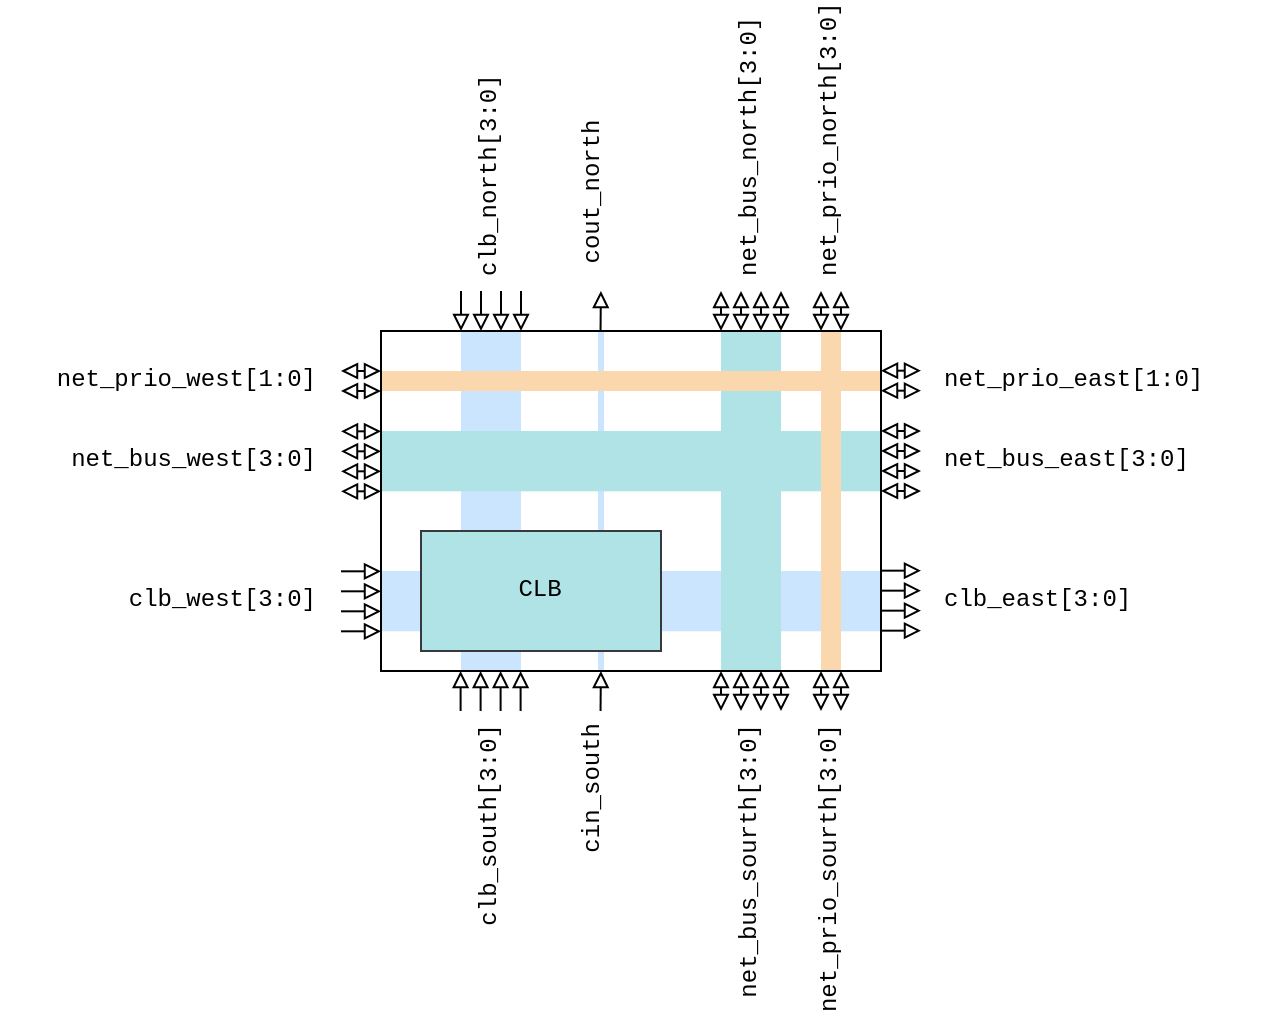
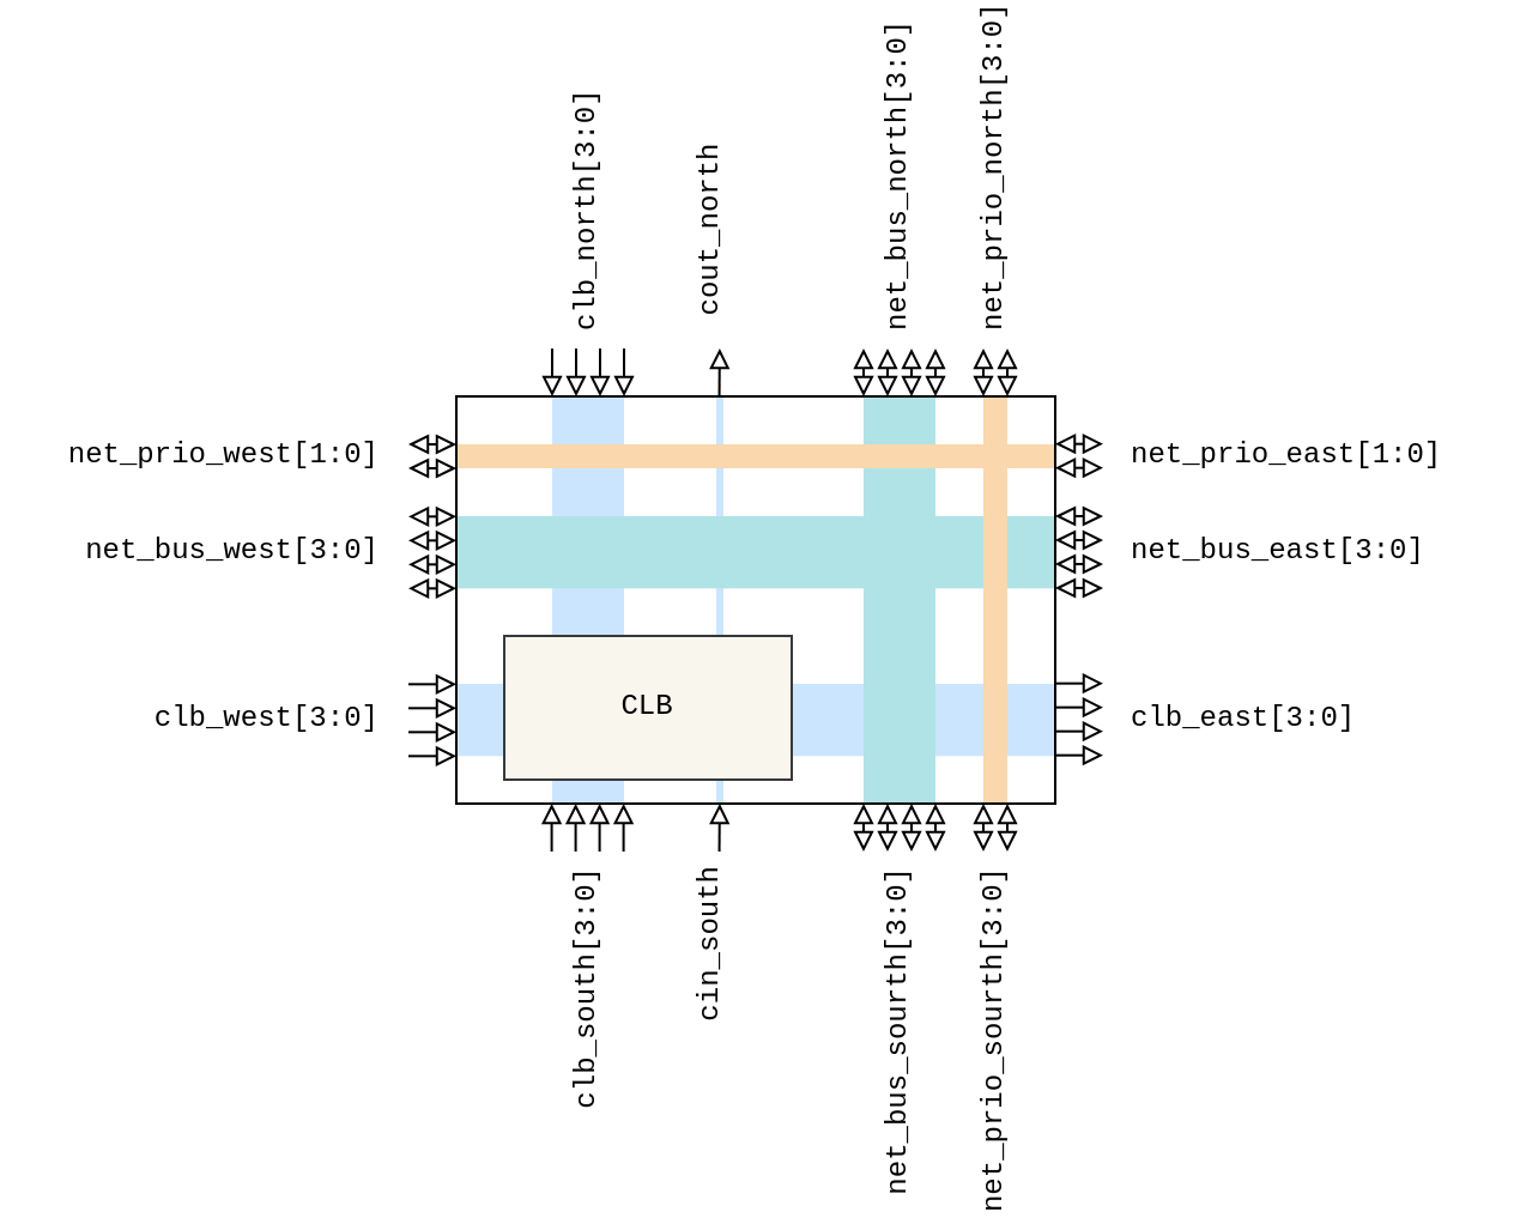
  <mxCell id="0" />
  <mxCell id="1" parent="0" />
  <mxCell id="2" value="" style="endArrow=none;html=1;rounded=0;fontFamily=Courier New;fillColor=#cce5ff;strokeColor=#CCE5FF;strokeWidth=3;" parent="1" edge="1"><mxGeometry width="50" height="50" relative="1" as="geometry"><mxPoint x="300" y="295" as="sourcePoint" /><mxPoint x="300" y="125" as="targetPoint" /></mxGeometry></mxCell>
  <mxCell id="3" value="" style="rounded=0;whiteSpace=wrap;html=1;fontFamily=Courier New;fillColor=#cce5ff;strokeColor=none;" parent="1" vertex="1"><mxGeometry x="190" y="245" width="250" height="30.16" as="geometry" /></mxCell>
  <mxCell id="4" value="" style="rounded=0;whiteSpace=wrap;html=1;fontFamily=Courier New;fillColor=#cce5ff;strokeColor=none;" parent="1" vertex="1"><mxGeometry x="230" y="125" width="30" height="170" as="geometry" /></mxCell>
  <mxCell id="5" value="" style="endArrow=block;html=1;rounded=0;endFill=0;" parent="1" edge="1"><mxGeometry width="50" height="50" relative="1" as="geometry"><mxPoint x="299.77" y="125" as="sourcePoint" /><mxPoint x="299.94" y="105" as="targetPoint" /></mxGeometry></mxCell>
  <mxCell id="6" value="&lt;span style=&quot;&quot;&gt;cout_north&lt;/span&gt;" style="rounded=0;whiteSpace=wrap;html=1;fontFamily=Courier New;align=left;fillColor=none;strokeColor=none;rotation=270;" parent="1" vertex="1"><mxGeometry x="251.5" y="36.5" width="90" height="25.5" as="geometry" /></mxCell>
  <mxCell id="7" value="" style="endArrow=block;html=1;rounded=0;endFill=0;" parent="1" edge="1"><mxGeometry width="50" height="50" relative="1" as="geometry"><mxPoint x="230" y="105" as="sourcePoint" /><mxPoint x="230" y="125" as="targetPoint" /></mxGeometry></mxCell>
  <mxCell id="8" value="" style="endArrow=block;html=1;rounded=0;endFill=0;" parent="1" edge="1"><mxGeometry width="50" height="50" relative="1" as="geometry"><mxPoint x="240" y="105" as="sourcePoint" /><mxPoint x="240" y="125" as="targetPoint" /></mxGeometry></mxCell>
  <mxCell id="9" value="" style="endArrow=block;html=1;rounded=0;endFill=0;" parent="1" edge="1"><mxGeometry width="50" height="50" relative="1" as="geometry"><mxPoint x="250" y="105" as="sourcePoint" /><mxPoint x="250" y="125" as="targetPoint" /></mxGeometry></mxCell>
  <mxCell id="10" value="" style="endArrow=block;html=1;rounded=0;endFill=0;" parent="1" edge="1"><mxGeometry width="50" height="50" relative="1" as="geometry"><mxPoint x="260" y="105" as="sourcePoint" /><mxPoint x="260" y="125" as="targetPoint" /></mxGeometry></mxCell>
  <mxCell id="11" value="&lt;span style=&quot;&quot;&gt;clb_north[3:0]&lt;br&gt;&lt;/span&gt;" style="rounded=0;whiteSpace=wrap;html=1;fontFamily=Courier New;align=left;fillColor=none;strokeColor=none;rotation=270;" parent="1" vertex="1"><mxGeometry x="190" y="35" width="110" height="20" as="geometry" /></mxCell>
  <mxCell id="12" value="" style="endArrow=block;html=1;rounded=0;endFill=0;startArrow=block;startFill=0;" parent="1" edge="1"><mxGeometry width="50" height="50" relative="1" as="geometry"><mxPoint x="170" y="145" as="sourcePoint" /><mxPoint x="190" y="145" as="targetPoint" /></mxGeometry></mxCell>
  <mxCell id="13" value="" style="endArrow=block;html=1;rounded=0;endFill=0;startArrow=block;startFill=0;" parent="1" edge="1"><mxGeometry width="50" height="50" relative="1" as="geometry"><mxPoint x="170" y="155" as="sourcePoint" /><mxPoint x="190" y="155" as="targetPoint" /></mxGeometry></mxCell>
  <mxCell id="14" value="&lt;span style=&quot;&quot;&gt;net_prio_west[1:0]&lt;/span&gt;" style="rounded=0;whiteSpace=wrap;html=1;fontFamily=Courier New;align=right;fillColor=none;strokeColor=none;rotation=0;" parent="1" vertex="1"><mxGeometry x="20" y="135" width="140" height="30" as="geometry" /></mxCell>
  <mxCell id="15" value="" style="endArrow=block;html=1;rounded=0;endFill=0;startArrow=block;startFill=0;" parent="1" edge="1"><mxGeometry width="50" height="50" relative="1" as="geometry"><mxPoint x="170" y="175.16" as="sourcePoint" /><mxPoint x="190" y="175.16" as="targetPoint" /></mxGeometry></mxCell>
  <mxCell id="16" value="" style="endArrow=block;html=1;rounded=0;endFill=0;startArrow=block;startFill=0;" parent="1" edge="1"><mxGeometry width="50" height="50" relative="1" as="geometry"><mxPoint x="170" y="185.16" as="sourcePoint" /><mxPoint x="190" y="185.16" as="targetPoint" /></mxGeometry></mxCell>
  <mxCell id="17" value="" style="endArrow=block;html=1;rounded=0;endFill=0;startArrow=block;startFill=0;" parent="1" edge="1"><mxGeometry width="50" height="50" relative="1" as="geometry"><mxPoint x="170" y="195.16" as="sourcePoint" /><mxPoint x="190" y="195.16" as="targetPoint" /></mxGeometry></mxCell>
  <mxCell id="18" value="" style="endArrow=block;html=1;rounded=0;endFill=0;startArrow=block;startFill=0;" parent="1" edge="1"><mxGeometry width="50" height="50" relative="1" as="geometry"><mxPoint x="170" y="205.16" as="sourcePoint" /><mxPoint x="190" y="205.16" as="targetPoint" /></mxGeometry></mxCell>
  <mxCell id="19" value="&lt;span style=&quot;&quot;&gt;net_bus_west[3:0]&lt;/span&gt;" style="rounded=0;whiteSpace=wrap;html=1;fontFamily=Courier New;align=right;fillColor=none;strokeColor=none;rotation=0;" parent="1" vertex="1"><mxGeometry x="20" y="175.16" width="140" height="30" as="geometry" /></mxCell>
  <mxCell id="20" value="" style="endArrow=block;html=1;rounded=0;endFill=0;startArrow=none;startFill=0;" parent="1" edge="1"><mxGeometry width="50" height="50" relative="1" as="geometry"><mxPoint x="170" y="245.16" as="sourcePoint" /><mxPoint x="190" y="245.16" as="targetPoint" /></mxGeometry></mxCell>
  <mxCell id="21" value="" style="endArrow=block;html=1;rounded=0;endFill=0;startArrow=none;startFill=0;" parent="1" edge="1"><mxGeometry width="50" height="50" relative="1" as="geometry"><mxPoint x="170" y="255.16" as="sourcePoint" /><mxPoint x="190" y="255.16" as="targetPoint" /></mxGeometry></mxCell>
  <mxCell id="22" value="" style="endArrow=block;html=1;rounded=0;endFill=0;startArrow=none;startFill=0;" parent="1" edge="1"><mxGeometry width="50" height="50" relative="1" as="geometry"><mxPoint x="170" y="265.16" as="sourcePoint" /><mxPoint x="190" y="265.16" as="targetPoint" /></mxGeometry></mxCell>
  <mxCell id="23" value="" style="endArrow=block;html=1;rounded=0;endFill=0;startArrow=none;startFill=0;" parent="1" edge="1"><mxGeometry width="50" height="50" relative="1" as="geometry"><mxPoint x="170" y="275.16" as="sourcePoint" /><mxPoint x="190" y="275.16" as="targetPoint" /></mxGeometry></mxCell>
  <mxCell id="24" value="&lt;span style=&quot;&quot;&gt;clb_west[3:0]&lt;/span&gt;" style="rounded=0;whiteSpace=wrap;html=1;fontFamily=Courier New;align=right;fillColor=none;strokeColor=none;rotation=0;" parent="1" vertex="1"><mxGeometry x="20" y="245.16" width="140" height="30" as="geometry" /></mxCell>
  <mxCell id="25" value="" style="endArrow=none;html=1;rounded=0;endFill=0;startArrow=block;startFill=0;" parent="1" edge="1"><mxGeometry width="50" height="50" relative="1" as="geometry"><mxPoint x="229.8" y="295" as="sourcePoint" /><mxPoint x="229.8" y="315" as="targetPoint" /></mxGeometry></mxCell>
  <mxCell id="26" value="" style="endArrow=none;html=1;rounded=0;endFill=0;startArrow=block;startFill=0;" parent="1" edge="1"><mxGeometry width="50" height="50" relative="1" as="geometry"><mxPoint x="239.8" y="295" as="sourcePoint" /><mxPoint x="239.8" y="315" as="targetPoint" /></mxGeometry></mxCell>
  <mxCell id="27" value="" style="endArrow=none;html=1;rounded=0;endFill=0;startArrow=block;startFill=0;" parent="1" edge="1"><mxGeometry width="50" height="50" relative="1" as="geometry"><mxPoint x="249.8" y="295" as="sourcePoint" /><mxPoint x="249.8" y="315" as="targetPoint" /></mxGeometry></mxCell>
  <mxCell id="28" value="" style="endArrow=none;html=1;rounded=0;endFill=0;startArrow=block;startFill=0;" parent="1" edge="1"><mxGeometry width="50" height="50" relative="1" as="geometry"><mxPoint x="259.8" y="295" as="sourcePoint" /><mxPoint x="259.8" y="315" as="targetPoint" /></mxGeometry></mxCell>
  <mxCell id="29" value="&lt;div style=&quot;&quot;&gt;&lt;span style=&quot;background-color: initial;&quot;&gt;clb_south[3:0]&lt;/span&gt;&lt;/div&gt;" style="rounded=0;whiteSpace=wrap;html=1;fontFamily=Courier New;align=right;fillColor=none;strokeColor=none;rotation=270;" parent="1" vertex="1"><mxGeometry x="190" y="365" width="110" height="20" as="geometry" /></mxCell>
  <mxCell id="30" value="" style="endArrow=block;html=1;rounded=0;endFill=0;" parent="1" edge="1"><mxGeometry width="50" height="50" relative="1" as="geometry"><mxPoint x="299.77" y="315" as="sourcePoint" /><mxPoint x="299.94" y="295" as="targetPoint" /></mxGeometry></mxCell>
  <mxCell id="31" value="&lt;span style=&quot;&quot;&gt;cin_south&lt;/span&gt;" style="rounded=0;whiteSpace=wrap;html=1;fontFamily=Courier New;align=right;fillColor=none;strokeColor=none;rotation=270;" parent="1" vertex="1"><mxGeometry x="251.5" y="355" width="90" height="20" as="geometry" /></mxCell>
  <mxCell id="32" value="" style="endArrow=block;html=1;rounded=0;endFill=0;startArrow=block;startFill=0;" parent="1" edge="1"><mxGeometry width="50" height="50" relative="1" as="geometry"><mxPoint x="440" y="144.84" as="sourcePoint" /><mxPoint x="460" y="144.84" as="targetPoint" /></mxGeometry></mxCell>
  <mxCell id="33" value="" style="endArrow=block;html=1;rounded=0;endFill=0;startArrow=block;startFill=0;" parent="1" edge="1"><mxGeometry width="50" height="50" relative="1" as="geometry"><mxPoint x="440" y="154.84" as="sourcePoint" /><mxPoint x="460" y="154.84" as="targetPoint" /></mxGeometry></mxCell>
  <mxCell id="34" value="" style="endArrow=block;html=1;rounded=0;endFill=0;startArrow=block;startFill=0;" parent="1" edge="1"><mxGeometry width="50" height="50" relative="1" as="geometry"><mxPoint x="440" y="175" as="sourcePoint" /><mxPoint x="460" y="175" as="targetPoint" /></mxGeometry></mxCell>
  <mxCell id="35" value="" style="endArrow=block;html=1;rounded=0;endFill=0;startArrow=block;startFill=0;" parent="1" edge="1"><mxGeometry width="50" height="50" relative="1" as="geometry"><mxPoint x="440" y="185" as="sourcePoint" /><mxPoint x="460" y="185" as="targetPoint" /></mxGeometry></mxCell>
  <mxCell id="36" value="" style="endArrow=block;html=1;rounded=0;endFill=0;startArrow=block;startFill=0;" parent="1" edge="1"><mxGeometry width="50" height="50" relative="1" as="geometry"><mxPoint x="440" y="195" as="sourcePoint" /><mxPoint x="460" y="195" as="targetPoint" /></mxGeometry></mxCell>
  <mxCell id="37" value="" style="endArrow=block;html=1;rounded=0;endFill=0;startArrow=block;startFill=0;" parent="1" edge="1"><mxGeometry width="50" height="50" relative="1" as="geometry"><mxPoint x="440" y="205" as="sourcePoint" /><mxPoint x="460" y="205" as="targetPoint" /></mxGeometry></mxCell>
  <mxCell id="38" value="" style="endArrow=block;html=1;rounded=0;endFill=0;startArrow=block;startFill=0;" parent="1" edge="1"><mxGeometry width="50" height="50" relative="1" as="geometry"><mxPoint x="420" y="105" as="sourcePoint" /><mxPoint x="420" y="125" as="targetPoint" /></mxGeometry></mxCell>
  <mxCell id="39" value="" style="endArrow=block;html=1;rounded=0;endFill=0;startArrow=block;startFill=0;" parent="1" edge="1"><mxGeometry width="50" height="50" relative="1" as="geometry"><mxPoint x="410" y="105" as="sourcePoint" /><mxPoint x="410" y="125" as="targetPoint" /></mxGeometry></mxCell>
  <mxCell id="40" value="" style="endArrow=block;html=1;rounded=0;endFill=0;startArrow=block;startFill=0;" parent="1" edge="1"><mxGeometry width="50" height="50" relative="1" as="geometry"><mxPoint x="390" y="105" as="sourcePoint" /><mxPoint x="390" y="125" as="targetPoint" /></mxGeometry></mxCell>
  <mxCell id="41" value="" style="endArrow=block;html=1;rounded=0;endFill=0;startArrow=block;startFill=0;" parent="1" edge="1"><mxGeometry width="50" height="50" relative="1" as="geometry"><mxPoint x="380" y="105" as="sourcePoint" /><mxPoint x="380" y="125" as="targetPoint" /></mxGeometry></mxCell>
  <mxCell id="42" value="" style="endArrow=block;html=1;rounded=0;endFill=0;startArrow=block;startFill=0;" parent="1" edge="1"><mxGeometry width="50" height="50" relative="1" as="geometry"><mxPoint x="370" y="105" as="sourcePoint" /><mxPoint x="370" y="125" as="targetPoint" /></mxGeometry></mxCell>
  <mxCell id="43" value="" style="endArrow=block;html=1;rounded=0;endFill=0;startArrow=block;startFill=0;" parent="1" edge="1"><mxGeometry width="50" height="50" relative="1" as="geometry"><mxPoint x="360" y="105" as="sourcePoint" /><mxPoint x="360" y="125" as="targetPoint" /></mxGeometry></mxCell>
  <mxCell id="44" value="" style="endArrow=block;html=1;rounded=0;endFill=0;startArrow=block;startFill=0;" parent="1" edge="1"><mxGeometry width="50" height="50" relative="1" as="geometry"><mxPoint x="420" y="295" as="sourcePoint" /><mxPoint x="420" y="315" as="targetPoint" /></mxGeometry></mxCell>
  <mxCell id="45" value="" style="endArrow=block;html=1;rounded=0;endFill=0;startArrow=block;startFill=0;" parent="1" edge="1"><mxGeometry width="50" height="50" relative="1" as="geometry"><mxPoint x="410" y="295" as="sourcePoint" /><mxPoint x="410" y="315" as="targetPoint" /></mxGeometry></mxCell>
  <mxCell id="46" value="" style="endArrow=block;html=1;rounded=0;endFill=0;startArrow=block;startFill=0;" parent="1" edge="1"><mxGeometry width="50" height="50" relative="1" as="geometry"><mxPoint x="390" y="295" as="sourcePoint" /><mxPoint x="390" y="315" as="targetPoint" /></mxGeometry></mxCell>
  <mxCell id="47" value="" style="endArrow=block;html=1;rounded=0;endFill=0;startArrow=block;startFill=0;" parent="1" edge="1"><mxGeometry width="50" height="50" relative="1" as="geometry"><mxPoint x="380" y="295" as="sourcePoint" /><mxPoint x="380" y="315" as="targetPoint" /></mxGeometry></mxCell>
  <mxCell id="48" value="" style="endArrow=block;html=1;rounded=0;endFill=0;startArrow=block;startFill=0;" parent="1" edge="1"><mxGeometry width="50" height="50" relative="1" as="geometry"><mxPoint x="370" y="295" as="sourcePoint" /><mxPoint x="370" y="315" as="targetPoint" /></mxGeometry></mxCell>
  <mxCell id="49" value="" style="endArrow=block;html=1;rounded=0;endFill=0;startArrow=block;startFill=0;" parent="1" edge="1"><mxGeometry width="50" height="50" relative="1" as="geometry"><mxPoint x="360" y="295" as="sourcePoint" /><mxPoint x="360" y="315" as="targetPoint" /></mxGeometry></mxCell>
  <mxCell id="50" value="&lt;span style=&quot;&quot;&gt;net_bus_north[3:0]&lt;br&gt;&lt;/span&gt;" style="rounded=0;whiteSpace=wrap;html=1;fontFamily=Courier New;align=left;fillColor=none;strokeColor=none;rotation=270;" parent="1" vertex="1"><mxGeometry x="305" y="20" width="140" height="20" as="geometry" /></mxCell>
  <mxCell id="51" value="&lt;div style=&quot;&quot;&gt;&lt;span style=&quot;background-color: initial;&quot;&gt;net_bus_sourth[3:0]&lt;/span&gt;&lt;/div&gt;" style="rounded=0;whiteSpace=wrap;html=1;fontFamily=Courier New;align=right;fillColor=none;strokeColor=none;rotation=270;" parent="1" vertex="1"><mxGeometry x="300" y="385" width="150" height="20" as="geometry" /></mxCell>
  <mxCell id="52" value="&lt;span style=&quot;&quot;&gt;net_prio_east[1:0]&lt;/span&gt;" style="rounded=0;whiteSpace=wrap;html=1;fontFamily=Courier New;align=left;fillColor=none;strokeColor=none;rotation=0;" parent="1" vertex="1"><mxGeometry x="470" y="135" width="140" height="30" as="geometry" /></mxCell>
  <mxCell id="53" value="&lt;div style=&quot;&quot;&gt;&lt;span style=&quot;background-color: initial;&quot;&gt;net_prio_sourth[3:0]&lt;/span&gt;&lt;/div&gt;" style="rounded=0;whiteSpace=wrap;html=1;fontFamily=Courier New;align=right;fillColor=none;strokeColor=none;rotation=270;" parent="1" vertex="1"><mxGeometry x="340" y="385" width="150" height="20" as="geometry" /></mxCell>
  <mxCell id="54" value="&lt;span style=&quot;&quot;&gt;net_prio_north[3:0]&lt;br&gt;&lt;/span&gt;" style="rounded=0;whiteSpace=wrap;html=1;fontFamily=Courier New;align=left;fillColor=none;strokeColor=none;rotation=270;" parent="1" vertex="1"><mxGeometry x="360" y="35" width="110" height="20" as="geometry" /></mxCell>
  <mxCell id="55" value="" style="rounded=0;whiteSpace=wrap;html=1;fontFamily=Courier New;fillColor=#b0e3e6;strokeColor=none;" parent="1" vertex="1"><mxGeometry x="360" y="125" width="30" height="170" as="geometry" /></mxCell>
  <mxCell id="56" value="" style="rounded=0;whiteSpace=wrap;html=1;fontFamily=Courier New;fillColor=#b0e3e6;strokeColor=none;" parent="1" vertex="1"><mxGeometry x="190" y="175" width="250" height="30.16" as="geometry" /></mxCell>
  <mxCell id="57" value="" style="rounded=0;whiteSpace=wrap;html=1;fontFamily=Courier New;fillColor=#fad7ac;strokeColor=none;" parent="1" vertex="1"><mxGeometry x="410" y="125" width="10" height="170" as="geometry" /></mxCell>
  <mxCell id="58" value="" style="rounded=0;whiteSpace=wrap;html=1;fontFamily=Courier New;fillColor=#fad7ac;strokeColor=none;" parent="1" vertex="1"><mxGeometry x="190" y="145" width="250" height="10" as="geometry" /></mxCell>
  <mxCell id="59" value="" style="endArrow=block;html=1;rounded=0;endFill=0;startArrow=none;startFill=0;" parent="1" edge="1"><mxGeometry width="50" height="50" relative="1" as="geometry"><mxPoint x="440" y="244.83" as="sourcePoint" /><mxPoint x="460" y="244.83" as="targetPoint" /></mxGeometry></mxCell>
  <mxCell id="60" value="" style="endArrow=block;html=1;rounded=0;endFill=0;startArrow=none;startFill=0;" parent="1" edge="1"><mxGeometry width="50" height="50" relative="1" as="geometry"><mxPoint x="440" y="254.83" as="sourcePoint" /><mxPoint x="460" y="254.83" as="targetPoint" /></mxGeometry></mxCell>
  <mxCell id="61" value="" style="endArrow=block;html=1;rounded=0;endFill=0;startArrow=none;startFill=0;" parent="1" edge="1"><mxGeometry width="50" height="50" relative="1" as="geometry"><mxPoint x="440" y="264.83" as="sourcePoint" /><mxPoint x="460" y="264.83" as="targetPoint" /></mxGeometry></mxCell>
  <mxCell id="62" value="" style="endArrow=block;html=1;rounded=0;endFill=0;startArrow=none;startFill=0;" parent="1" edge="1"><mxGeometry width="50" height="50" relative="1" as="geometry"><mxPoint x="440" y="274.83" as="sourcePoint" /><mxPoint x="460" y="274.83" as="targetPoint" /></mxGeometry></mxCell>
  <mxCell id="63" value="&lt;span style=&quot;&quot;&gt;clb_east[3:0]&lt;/span&gt;" style="rounded=0;whiteSpace=wrap;html=1;fontFamily=Courier New;align=left;fillColor=none;strokeColor=none;rotation=0;" parent="1" vertex="1"><mxGeometry x="470" y="245.16" width="140" height="30" as="geometry" /></mxCell>
  <mxCell id="64" value="&lt;span style=&quot;&quot;&gt;net_bus_east[3:0]&lt;/span&gt;" style="rounded=0;whiteSpace=wrap;html=1;fontFamily=Courier New;align=left;fillColor=none;strokeColor=none;rotation=0;" parent="1" vertex="1"><mxGeometry x="470" y="175" width="140" height="30" as="geometry" /></mxCell>
- <mxCell id="65" value="CLB" style="rounded=0;whiteSpace=wrap;html=1;fontFamily=Courier New;fillColor=#b0e3e6;strokeColor=#36393d;" parent="1" vertex="1"><mxGeometry x="210" y="225" width="120" height="60" as="geometry" /></mxCell>
+ <mxCell id="65" value="CLB" style="rounded=0;whiteSpace=wrap;html=1;fontFamily=Courier New;fillColor=#f9f7ed;strokeColor=#36393d;" parent="1" vertex="1"><mxGeometry x="210" y="225" width="120" height="60" as="geometry" /></mxCell>
  <mxCell id="66" value="" style="rounded=0;whiteSpace=wrap;html=1;fillColor=none;" parent="1" vertex="1"><mxGeometry x="190" y="125" width="250" height="170" as="geometry" /></mxCell>
